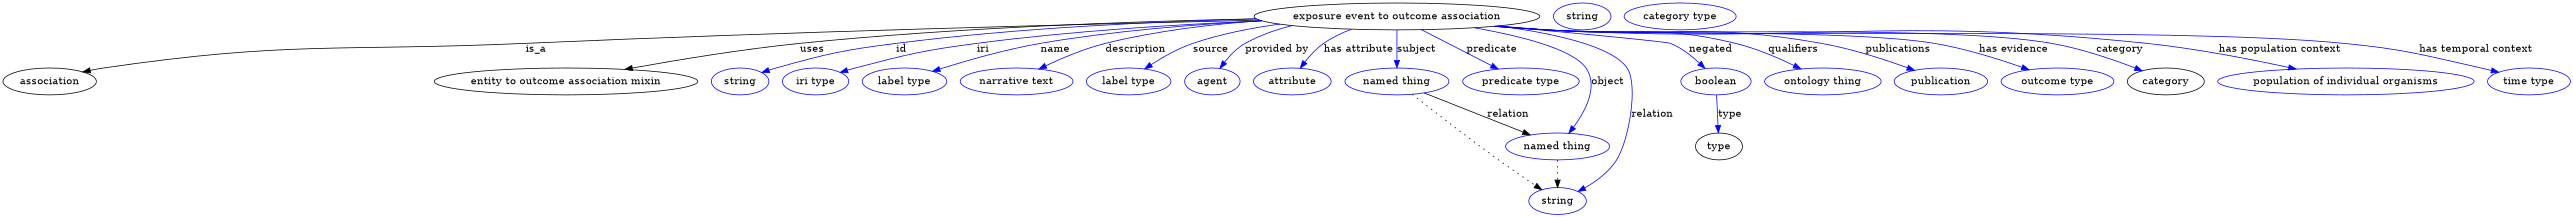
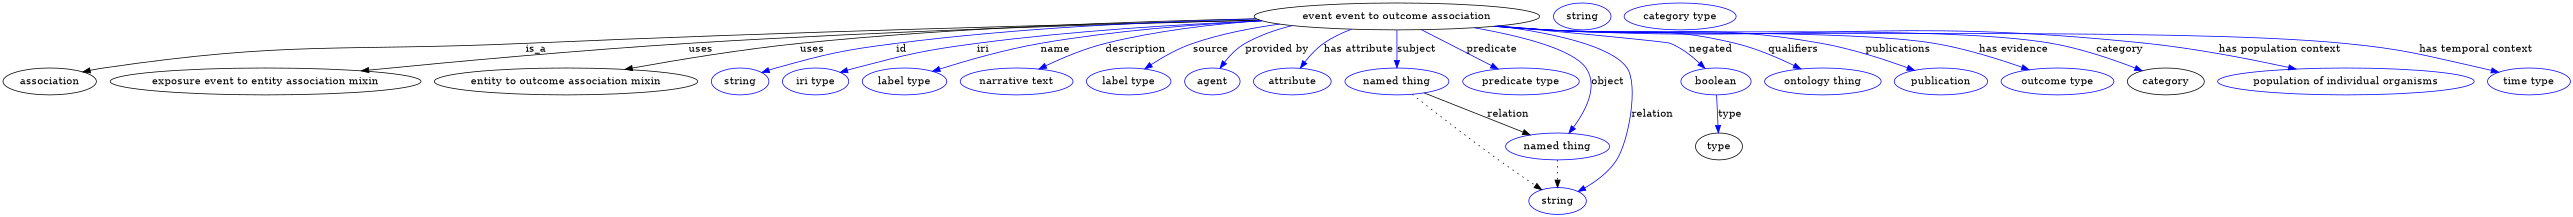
  digraph {
    node [color=blue]
    edge [color=blue style=solid]
-   n1 [height=0.5 label="exposure event to outcome association" width=5.3079 color=""]
+   n1 [height=0.5 label="event event to outcome association" width=5.3079 color=""]
    association [height=0.5 width=1.7332 color=""]
+   "exposure event to entity association mixin" [height=0.5 width=5.7773 color=""]
    "entity to outcome association mixin" [height=0.5 width=4.8926 color=""]
    n5 [height=0.5 label=string width=1.0652]
    n6 [height=0.5 label="iri type" width=1.2277]
    n7 [height=0.5 label="label type" width=1.5707]
    n8 [height=0.5 label="narrative text" width=2.0943]
    n9 [height=0.5 label="label type" width=1.5707]
    n10 [height=0.5 label=agent width=1.0291]
    n11 [height=0.5 label=attribute width=1.4443]
    n12 [height=0.5 label="named thing" width=1.9318]
    n13 [height=0.5 label="predicate type" width=2.1665]
    n14 [height=0.5 label="named thing" width=1.9318]
    n15 [height=0.5 label=string width=1.0652]
    n16 [height=0.5 label=boolean width=1.2999]
    n17 [height=0.5 label="ontology thing" width=2.1304]
    n18 [height=0.5 label=publication width=1.7332]
    n19 [height=0.5 label="outcome type" width=2.0943]
    category [height=0.5 width=1.4263 color=""]
    n21 [height=0.5 label="population of individual organisms" width=4.7662]
    n22 [height=0.5 label="time type" width=1.5346]
    type [height=0.5 width=0.86659 color=""]
    n24 [height=0.5 label=string width=1.0652]
    n25 [height=0.5 label="category type" width=2.0762]
    n1 -> association [label=is_a color="" style=""]
+   n1 -> "exposure event to entity association mixin" [label=uses color="" style=""]
    n1 -> "entity to outcome association mixin" [label=uses color="" style=""]
    n1 -> n5 [label=id]
    n1 -> n6 [label=iri]
    n1 -> n7 [label=name]
    n1 -> n8 [label=description]
    n1 -> n9 [label=source]
    n1 -> n10 [label="provided by"]
    n1 -> n11 [label="has attribute"]
    n1 -> n12 [label=subject]
    n1 -> n13 [label=predicate]
    n1 -> n14 [label=object]
    n1 -> n15 [label=relation]
    n1 -> n16 [label=negated]
    n1 -> n17 [label=qualifiers]
    n1 -> n18 [label=publications]
    n1 -> n19 [label="has evidence"]
    n1 -> category [label=category]
    n1 -> n21 [label="has population context"]
    n1 -> n22 [label="has temporal context"]
    n12 -> n14 [label=relation color="" style=""]
    n12 -> n15 [style=dotted color=""]
    n14 -> n15 [style=dotted color=""]
    n16 -> type [label=type]
  }
